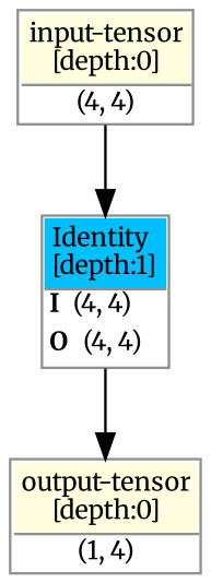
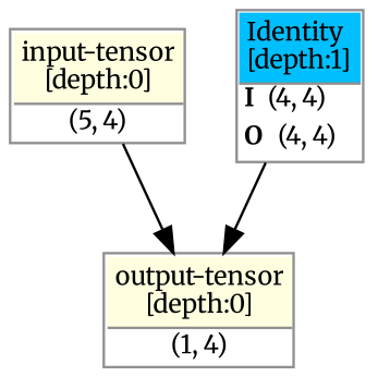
  strict digraph {
    fontname=Merriweather
    ordering=in
    rankdir=TB
    node [align=left color="#909090" fillcolor="#ffffff90" fontname=Merriweather fontsize=10 margin=0 ranksep=0.1 shape=plaintext style=filled]
    edge [fontname=Merriweather fontsize=10]
-   n1 [height=0.2 label=<                     <TABLE BORDER="1" CELLBORDER="0"                     CELLSPACING="0" CELLPADDING="2">                         <TR>                             <TD BGCOLOR="lightyellow" ALIGN="LEFT"                             BORDER="1" SIDES="B"                             >input-tensor<BR ALIGN="LEFT"/>[depth:0]</TD>                         </TR>                         <TR>                             <TD>(4, 4)</TD>                         </TR>                                              </TABLE>>]
+   n1 [height=0.2 label=<                     <TABLE BORDER="1" CELLBORDER="0"                     CELLSPACING="0" CELLPADDING="2">                         <TR>                             <TD BGCOLOR="lightyellow" ALIGN="LEFT"                             BORDER="1" SIDES="B"                             >input-tensor<BR ALIGN="LEFT"/>[depth:0]</TD>                         </TR>                         <TR>                             <TD>(5, 4)</TD>                         </TR>                                              </TABLE>>]
    n2 [height=0.2 label=<                     <TABLE BORDER="1" CELLBORDER="0"                     CELLSPACING="0" CELLPADDING="2">                         <TR>                             <TD BGCOLOR="deepskyblue1" ALIGN="LEFT"                             BORDER="1" SIDES="B"                             >Identity<BR ALIGN="LEFT"/>[depth:1]</TD>                         </TR>                         <TR>                             <TD ALIGN="LEFT"><B>I</B> (4, 4)</TD>                         </TR>                         <TR>                             <TD ALIGN="LEFT"><B>O</B> (4, 4)</TD>                         </TR>                                              </TABLE>>]
    n3 [height=0.2 label=<                     <TABLE BORDER="1" CELLBORDER="0"                     CELLSPACING="0" CELLPADDING="2">                         <TR>                             <TD BGCOLOR="lightyellow" ALIGN="LEFT"                             BORDER="1" SIDES="B"                             >output-tensor<BR ALIGN="LEFT"/>[depth:0]</TD>                         </TR>                         <TR>                             <TD>(1, 4)</TD>                         </TR>                                              </TABLE>>]
-   n1 -> n2
+   n1 -> n3
    n2 -> n3
  }
